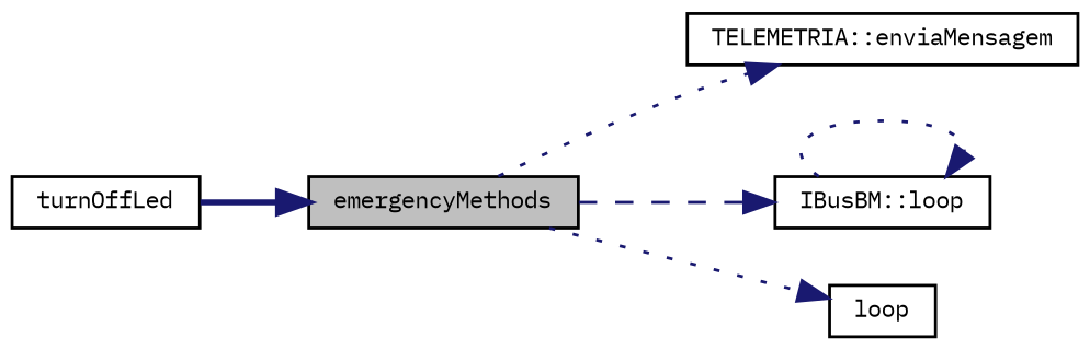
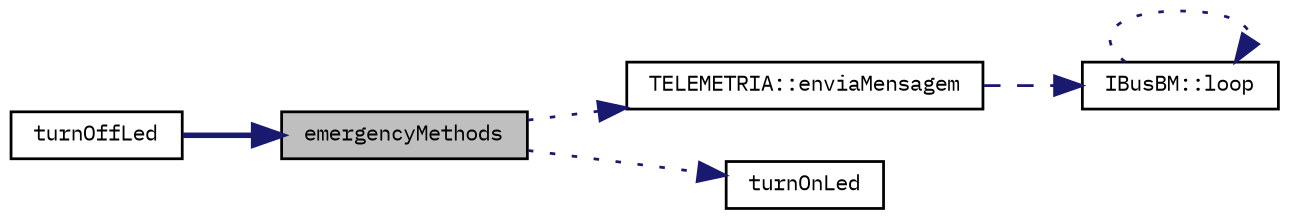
  digraph {
    fontname="IBM Plex Mono"
    rankdir=LR
    node [color=black fontname="IBM Plex Mono" fontsize=8 shape=record]
    edge [color=midnightblue fontname="IBM Plex Mono" fontsize=8 labelfontname=DejaVuSansMono labelfontsize=8 style=dotted]
    n1 [fillcolor=grey75 fontcolor=black height=0.2 label=emergencyMethods style=filled width=0.4]
    n2 [height=0.2 label="TELEMETRIA::enviaMensagem" width=0.4]
    n3 [height=0.2 label="IBusBM::loop" width=0.4]
-   n4 [height=0.2 label=loop width=0.4]
+   n4 [height=0.2 label=turnOnLed width=0.4]
    n5 [height=0.2 label=turnOffLed width=0.4]
    n1 -> n2
-   n1 -> n3 [style=dashed]
+   n2 -> n3 [style=dashed]
    n1 -> n4
    n3 -> n3
    n5 -> n1 [style=bold]
  }
